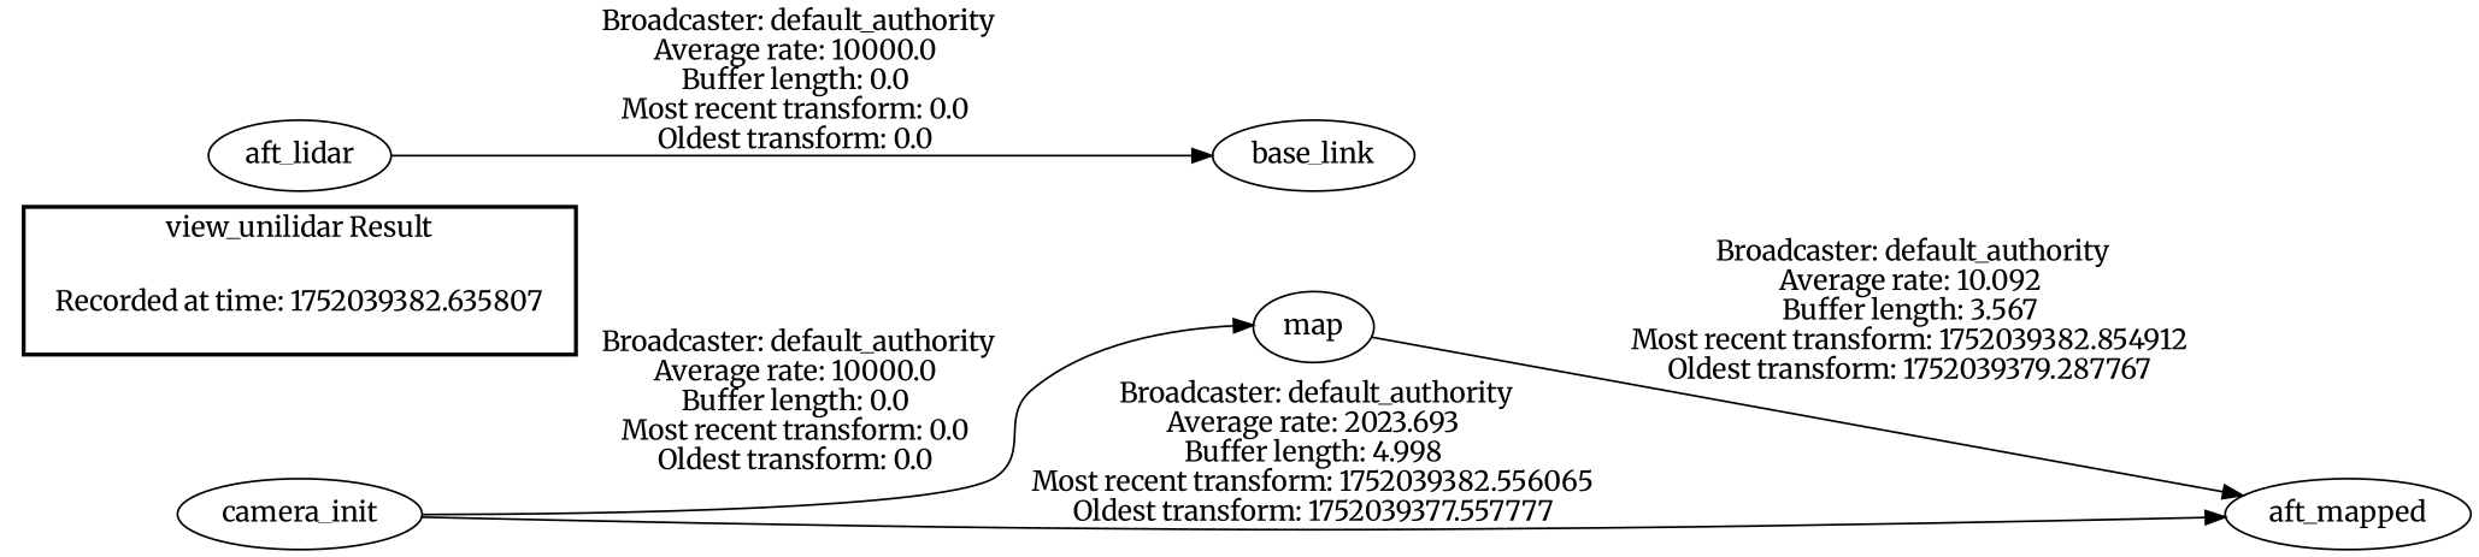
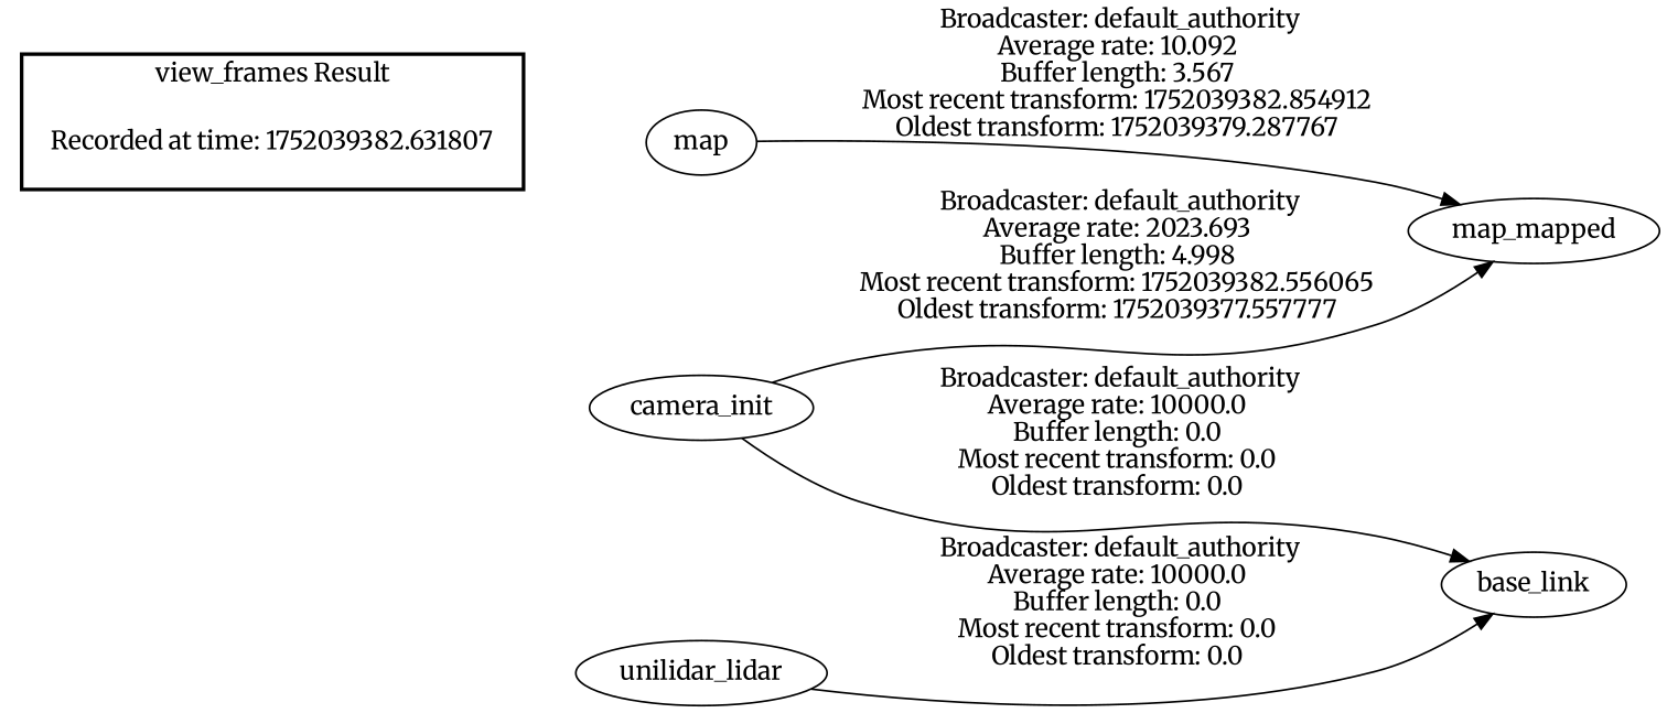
  digraph {
    fontname=Merriweather
    rankdir=LR
    node [fontname=Merriweather]
    edge [fontname=Merriweather]
-   "Recorded at time: 1752039382.631807" [shape=plaintext label="Recorded at time: 1752039382.635807"]
+   "Recorded at time: 1752039382.631807" [shape=plaintext]
    map
    camera_init
-   aft_mapped
+   aft_mapped [label=map_mapped]
    base_link
-   unilidar_lidar [label=aft_lidar]
+   unilidar_lidar
    subgraph cluster_1 {
      color=black
-     label="view_unilidar Result"
+     label="view_frames Result"
      style=bold
      "Recorded at time: 1752039382.631807"
    }
    "Recorded at time: 1752039382.631807" -> map [style=invis]
    map -> aft_mapped [label=" Broadcaster: default_authority\nAverage rate: 10.092\nBuffer length: 3.567\nMost recent transform: 1752039382.854912\nOldest transform: 1752039379.287767\n"]
    camera_init -> aft_mapped [label=" Broadcaster: default_authority\nAverage rate: 2023.693\nBuffer length: 4.998\nMost recent transform: 1752039382.556065\nOldest transform: 1752039377.557777\n"]
-   camera_init -> map [label=" Broadcaster: default_authority\nAverage rate: 10000.0\nBuffer length: 0.0\nMost recent transform: 0.0\nOldest transform: 0.0\n"]
+   camera_init -> base_link [label=" Broadcaster: default_authority\nAverage rate: 10000.0\nBuffer length: 0.0\nMost recent transform: 0.0\nOldest transform: 0.0\n"]
    unilidar_lidar -> base_link [label=" Broadcaster: default_authority\nAverage rate: 10000.0\nBuffer length: 0.0\nMost recent transform: 0.0\nOldest transform: 0.0\n"]
  }
